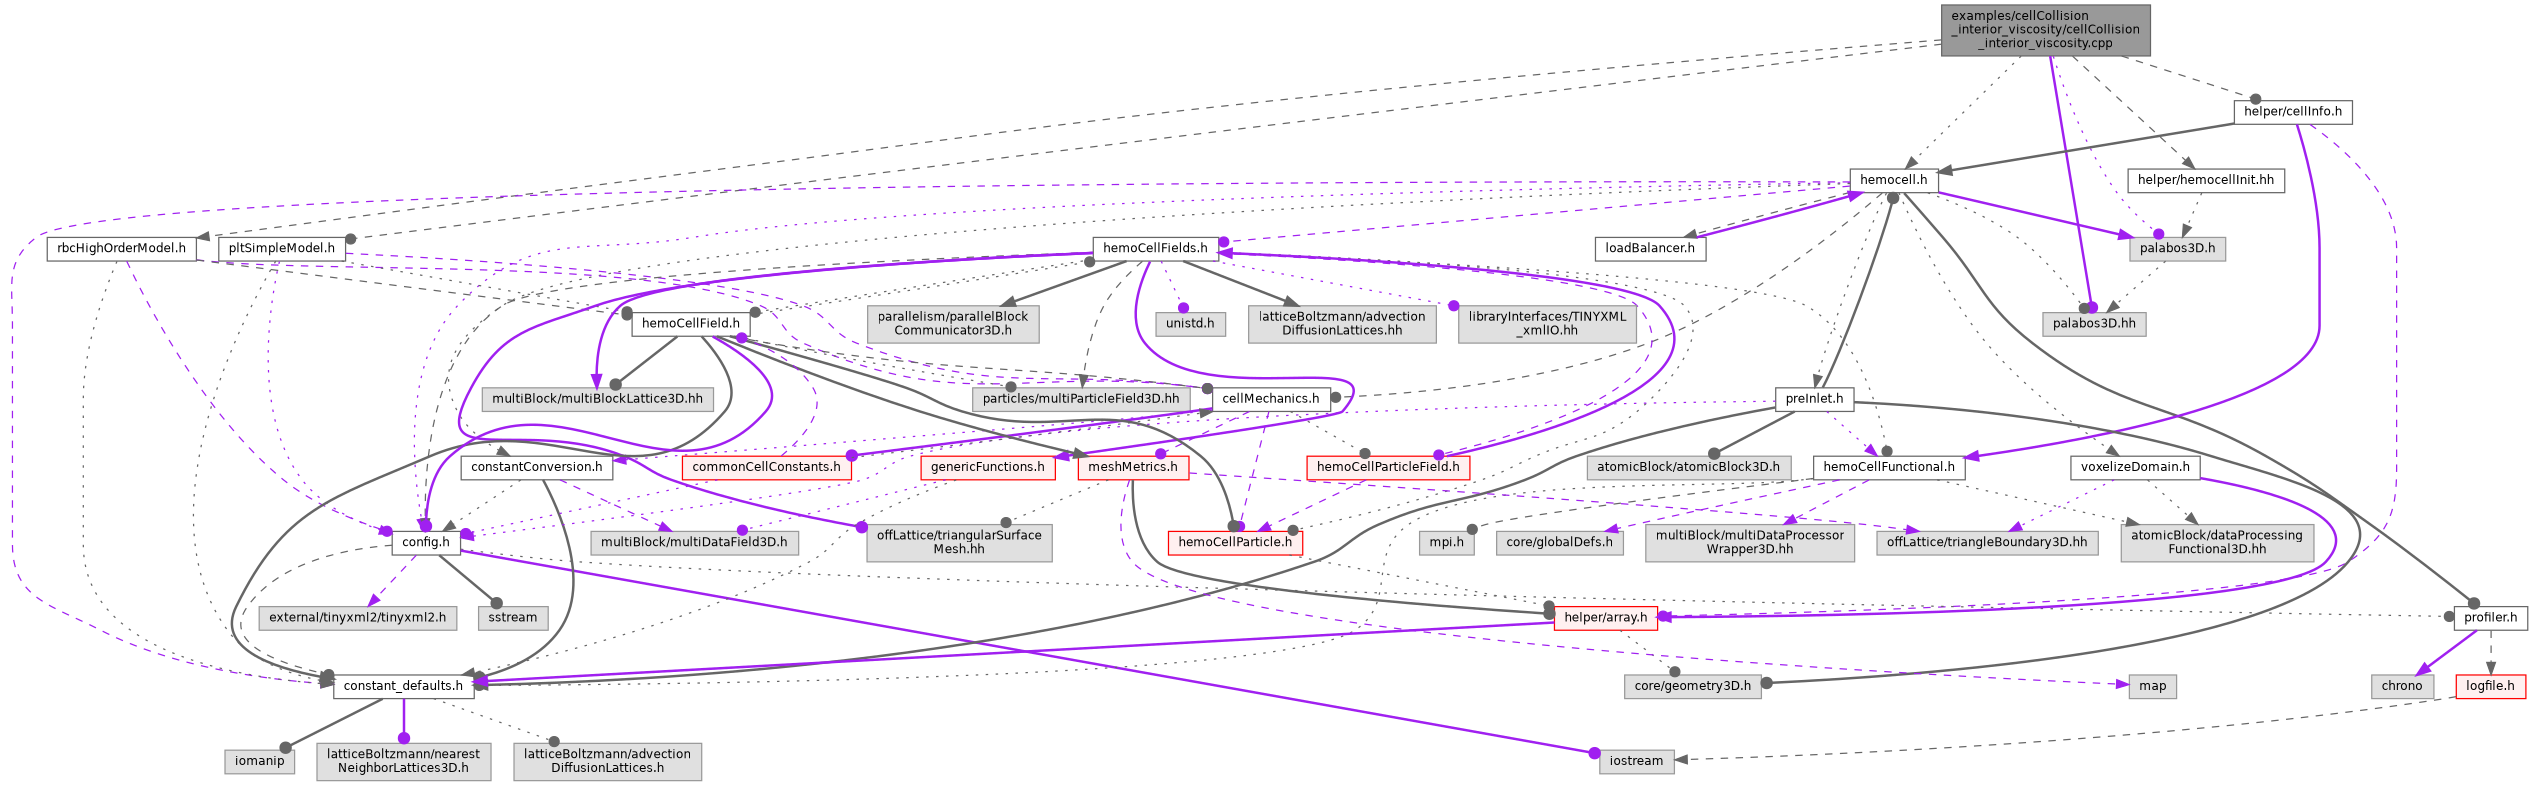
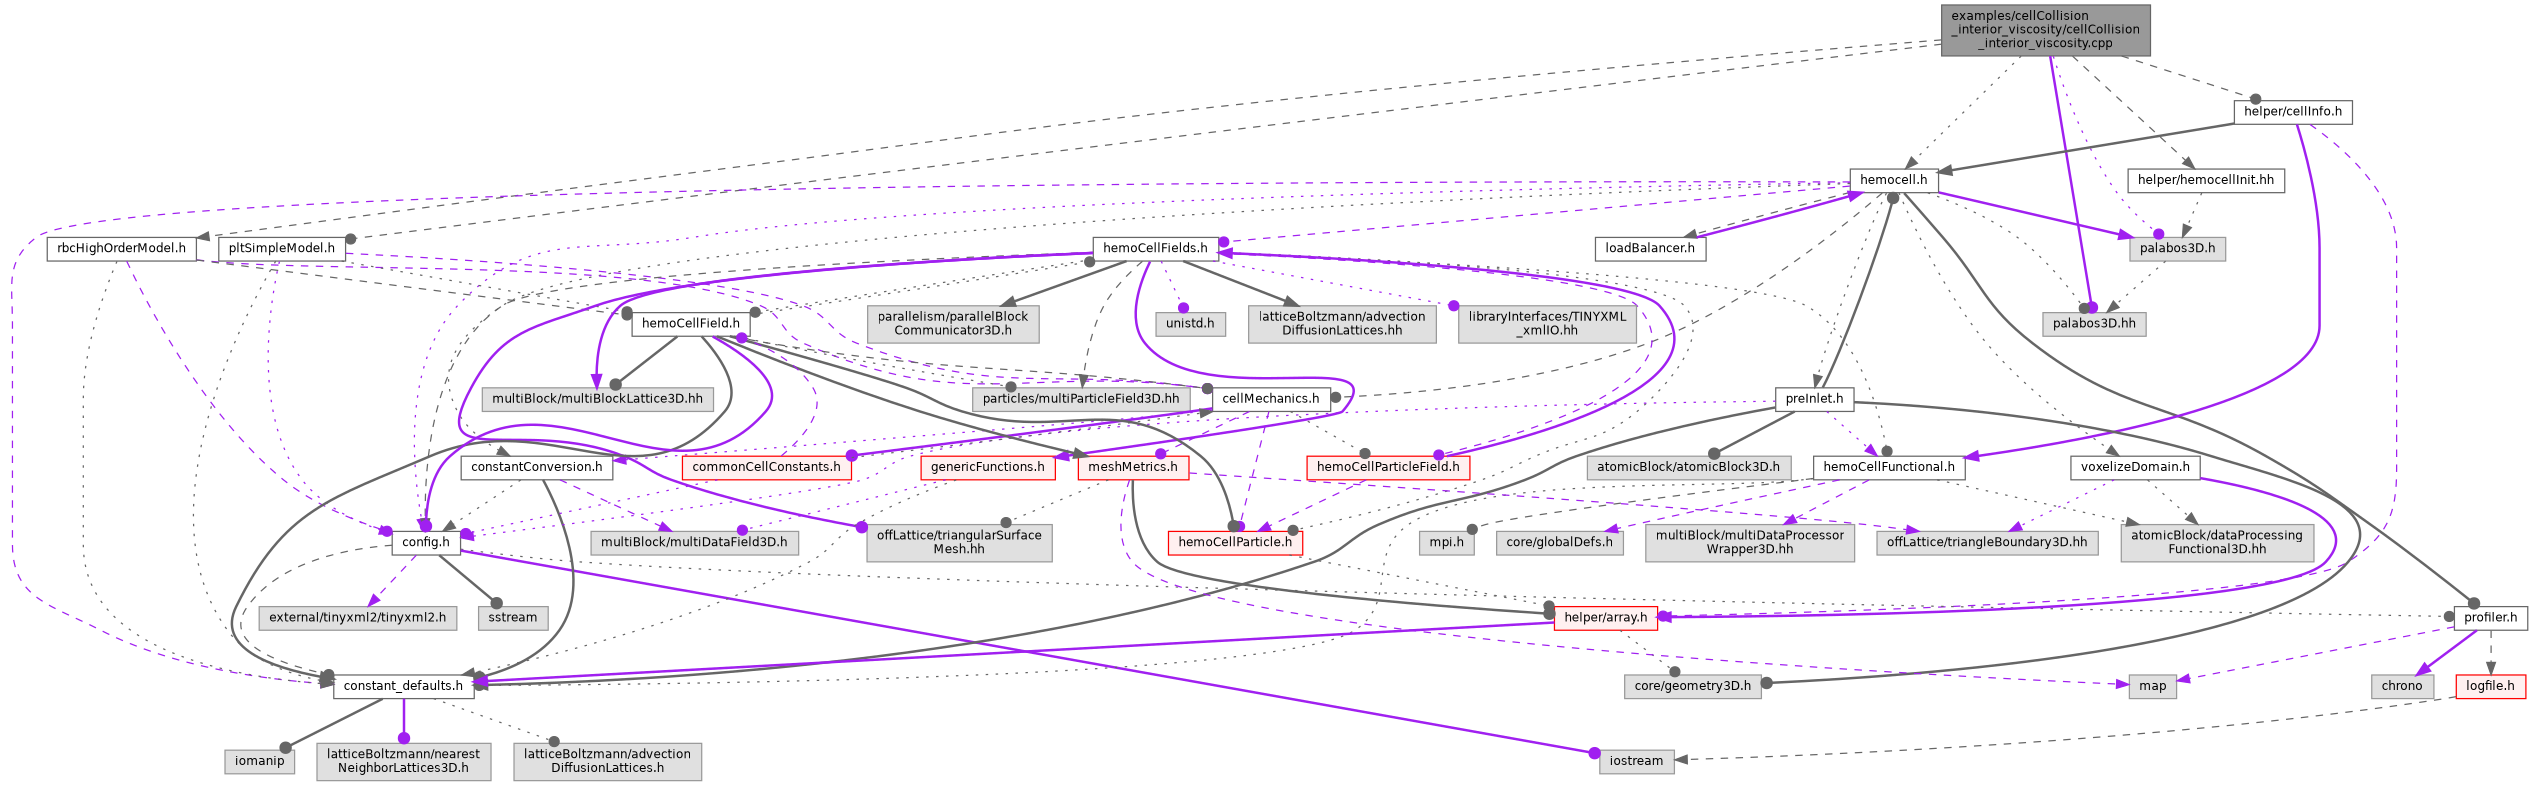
  digraph {
    fontname="DejaVu Sans"
    node [color=grey60 fillcolor="#E0E0E0" fontname="DejaVu Sans" fontsize=10 shape=box style=filled]
    edge [arrowhead=dot color=gray40 fontname="DejaVu Sans" fontsize=10 labelfontname=Helvetica labelfontsize=10 style=dotted]
    n1 [color=gray40 fillcolor=grey60 fontcolor=black height=0.2 label="examples/cellCollision\l_interior_viscosity/cellCollision\l_interior_viscosity.cpp" width=0.4]
    n2 [color=grey40 fillcolor=white height=0.2 label="hemocell.h" width=0.4]
    n3 [height=0.2 label="palabos3D.h" width=0.4]
    n4 [height=0.2 label="palabos3D.hh" width=0.4]
    n5 [color=grey40 fillcolor=white height=0.2 label="rbcHighOrderModel.h" width=0.4]
    n6 [color=grey40 fillcolor=white height=0.2 label="pltSimpleModel.h" width=0.4]
    n7 [color=grey40 fillcolor=white height=0.2 label="helper/hemocellInit.hh" width=0.4]
    n8 [color=grey40 fillcolor=white height=0.2 label="helper/cellInfo.h" width=0.4]
    n9 [color=grey40 fillcolor=white height=0.2 label="constant_defaults.h" width=0.4]
    n10 [color=grey40 fillcolor=white height=0.2 label="config.h" width=0.4]
    n11 [color=grey40 fillcolor=white height=0.2 label="profiler.h" width=0.4]
    n12 [color=grey40 fillcolor=white height=0.2 label="hemoCellFields.h" width=0.4]
    n13 [color=grey40 fillcolor=white height=0.2 label="cellMechanics.h" width=0.4]
    n14 [color=grey40 fillcolor=white height=0.2 label="constantConversion.h" width=0.4]
    n15 [color=grey40 fillcolor=white height=0.2 label="loadBalancer.h" width=0.4]
    n16 [color=grey40 fillcolor=white height=0.2 label="preInlet.h" width=0.4]
    n17 [color=grey40 fillcolor=white height=0.2 label="voxelizeDomain.h" width=0.4]
    n18 [color=grey40 fillcolor=white height=0.2 label="hemoCellField.h" width=0.4]
    n19 [color=grey40 fillcolor=white height=0.2 label="hemoCellFunctional.h" width=0.4]
    n20 [color=red fillcolor="#FFF0F0" height=0.2 label="helper/array.h" width=0.4]
    n21 [height=0.2 label=iomanip width=0.4]
    n22 [height=0.2 label="latticeBoltzmann/nearest\lNeighborLattices3D.h" width=0.4]
    n23 [height=0.2 label="latticeBoltzmann/advection\lDiffusionLattices.h" width=0.4]
    n24 [height=0.2 label=iostream width=0.4]
    n25 [height=0.2 label="external/tinyxml2/tinyxml2.h" width=0.4]
    n26 [height=0.2 label=sstream width=0.4]
    n27 [height=0.2 label=chrono width=0.4]
    n28 [height=0.2 label=map width=0.4]
    n29 [color=red fillcolor="#FFF0F0" height=0.2 label="logfile.h" width=0.4]
    n30 [color=red fillcolor="#FFF0F0" height=0.2 label="hemoCellParticleField.h" width=0.4]
    n31 [color=red fillcolor="#FFF0F0" height=0.2 label="hemoCellParticle.h" width=0.4]
    n32 [color=red fillcolor="#FFF0F0" height=0.2 label="genericFunctions.h" width=0.4]
    n33 [height=0.2 label="offLattice/triangularSurface\lMesh.hh" width=0.4]
    n34 [height=0.2 label="multiBlock/multiBlockLattice3D.hh" width=0.4]
    n35 [height=0.2 label="particles/multiParticleField3D.hh" width=0.4]
    n36 [height=0.2 label="unistd.h" width=0.4]
    n37 [height=0.2 label="latticeBoltzmann/advection\lDiffusionLattices.hh" width=0.4]
    n38 [height=0.2 label="libraryInterfaces/TINYXML\l_xmlIO.hh" width=0.4]
    n39 [height=0.2 label="parallelism/parallelBlock\lCommunicator3D.h" width=0.4]
    n40 [color=red fillcolor="#FFF0F0" height=0.2 label="meshMetrics.h" width=0.4]
    n41 [color=red fillcolor="#FFF0F0" height=0.2 label="commonCellConstants.h" width=0.4]
    n42 [height=0.2 label="multiBlock/multiDataField3D.h" width=0.4]
    n43 [height=0.2 label="core/geometry3D.h" width=0.4]
    n44 [height=0.2 label="atomicBlock/atomicBlock3D.h" width=0.4]
    n45 [height=0.2 label="atomicBlock/dataProcessing\lFunctional3D.hh" width=0.4]
    n46 [height=0.2 label="offLattice/triangleBoundary3D.hh" width=0.4]
    n47 [height=0.2 label="mpi.h" width=0.4]
    n48 [height=0.2 label="core/globalDefs.h" width=0.4]
    n49 [height=0.2 label="multiBlock/multiDataProcessor\lWrapper3D.hh" width=0.4]
    n1 -> n2 [arrowhead=normal]
    n1 -> n3 [color=purple]
    n1 -> n4 [color=purple style=bold]
    n1 -> n5 [arrowhead=normal style=dashed]
    n1 -> n6 [style=dashed]
    n1 -> n7 [arrowhead=normal style=dashed]
    n1 -> n8 [style=dashed]
    n2 -> n3 [arrowhead=normal color=purple style=bold]
    n2 -> n4
    n2 -> n9 [arrowhead=normal color=purple style=dashed]
    n2 -> n10 [arrowhead=normal color=purple]
    n2 -> n11 [style=bold]
    n2 -> n12 [color=purple style=dashed]
    n2 -> n13 [style=dashed]
    n2 -> n14 [arrowhead=normal]
    n2 -> n15 [arrowhead=normal style=dashed]
    n2 -> n16 [arrowhead=normal]
    n2 -> n17 [arrowhead=normal]
    n3 -> n4 [arrowhead=normal]
    n5 -> n9 [arrowhead=normal]
    n5 -> n10 [color=purple style=dashed]
    n5 -> n13 [color=purple style=dashed]
    n5 -> n18 [style=dashed]
    n6 -> n9 [arrowhead=normal]
    n6 -> n10 [arrowhead=normal color=purple]
    n6 -> n13 [color=purple style=dashed]
    n6 -> n18
    n7 -> n3 [arrowhead=normal]
    n8 -> n2 [arrowhead=normal style=bold]
    n8 -> n19 [arrowhead=normal color=purple style=bold]
    n8 -> n20 [color=purple style=dashed]
    n9 -> n21 [style=bold]
    n9 -> n22 [color=purple style=bold]
    n9 -> n23
    n10 -> n9 [style=dashed]
    n10 -> n11
    n10 -> n24 [color=purple style=bold]
    n10 -> n25 [arrowhead=normal color=purple style=dashed]
    n10 -> n26 [style=bold]
    n11 -> n27 [arrowhead=normal color=purple style=bold]
+   n11 -> n28 [arrowhead=normal color=purple style=dashed]
    n11 -> n29 [arrowhead=normal style=dashed]
    n12 -> n10 [arrowhead=normal style=dashed]
    n12 -> n18
    n12 -> n19
    n12 -> n30 [color=purple style=dashed]
    n12 -> n31
    n12 -> n32 [arrowhead=normal color=purple style=bold]
    n12 -> n33 [color=purple style=bold]
    n12 -> n34 [arrowhead=normal color=purple style=bold]
    n12 -> n35 [arrowhead=normal style=dashed]
    n12 -> n36 [color=purple]
    n12 -> n37 [arrowhead=normal style=bold]
    n12 -> n38 [color=purple]
    n12 -> n39 [arrowhead=normal style=bold]
    n13 -> n14 [arrowhead=normal color=purple]
    n13 -> n30
    n13 -> n31 [color=purple style=dashed]
    n13 -> n40 [color=purple style=dashed]
    n13 -> n41 [color=purple style=bold]
    n14 -> n9 [style=bold]
    n14 -> n10 [arrowhead=normal]
    n14 -> n42 [arrowhead=normal color=purple style=dashed]
    n15 -> n2 [arrowhead=normal color=purple style=bold]
    n16 -> n2 [style=bold]
    n16 -> n9 [arrowhead=normal style=bold]
    n16 -> n10 [arrowhead=normal color=purple]
    n16 -> n19 [arrowhead=normal color=purple]
    n16 -> n43 [style=bold]
    n16 -> n44 [style=bold]
    n17 -> n20 [arrowhead=normal color=purple style=bold]
    n17 -> n45 [arrowhead=normal]
    n17 -> n46 [arrowhead=normal color=purple]
    n18 -> n9 [arrowhead=normal style=bold]
    n18 -> n10 [color=purple style=bold]
    n18 -> n12
    n18 -> n13 [style=dashed]
    n18 -> n31 [style=bold]
    n18 -> n34 [style=bold]
    n18 -> n35
    n18 -> n40 [arrowhead=normal style=bold]
    n19 -> n9
    n19 -> n45 [arrowhead=normal]
    n19 -> n47 [style=dashed]
    n19 -> n48 [arrowhead=normal color=purple style=dashed]
    n19 -> n49 [arrowhead=normal color=purple style=dashed]
    n20 -> n9 [arrowhead=normal color=purple style=bold]
    n20 -> n43
    n29 -> n24 [arrowhead=normal style=dashed]
    n30 -> n12 [arrowhead=normal color=purple style=bold]
    n30 -> n31 [arrowhead=normal color=purple style=dashed]
    n31 -> n20
    n32 -> n9 [arrowhead=normal]
    n32 -> n42 [color=purple]
    n40 -> n20 [style=bold]
    n40 -> n28 [arrowhead=normal color=purple style=dashed]
    n40 -> n33
    n40 -> n46 [arrowhead=normal color=purple style=dashed]
    n41 -> n10 [color=purple]
    n41 -> n13 [arrowhead=normal]
    n41 -> n18 [color=purple style=dashed]
  }
